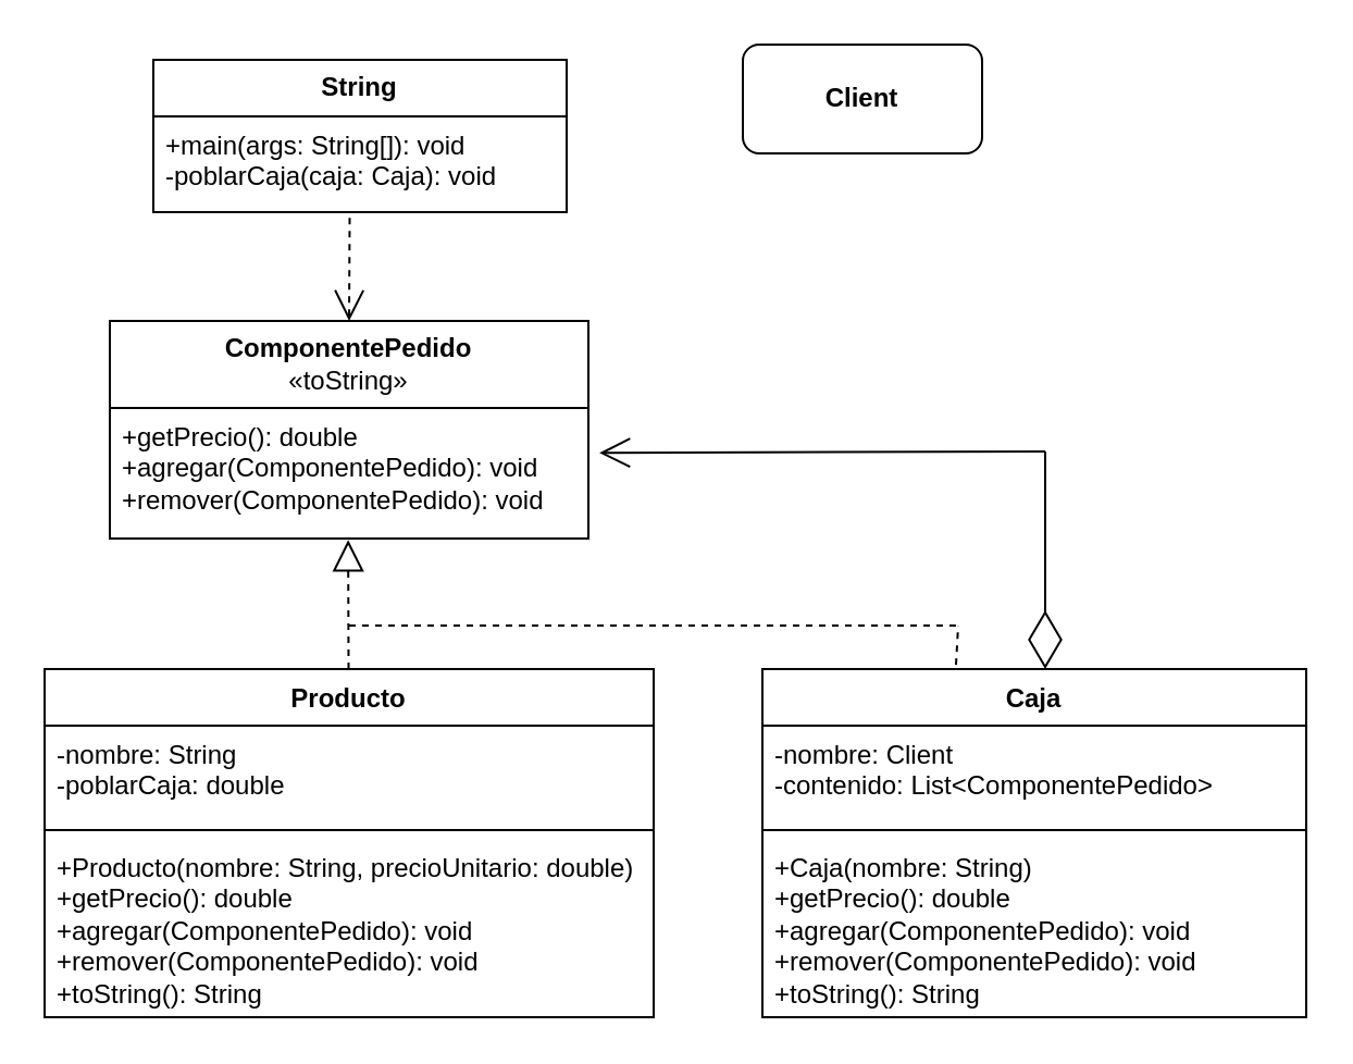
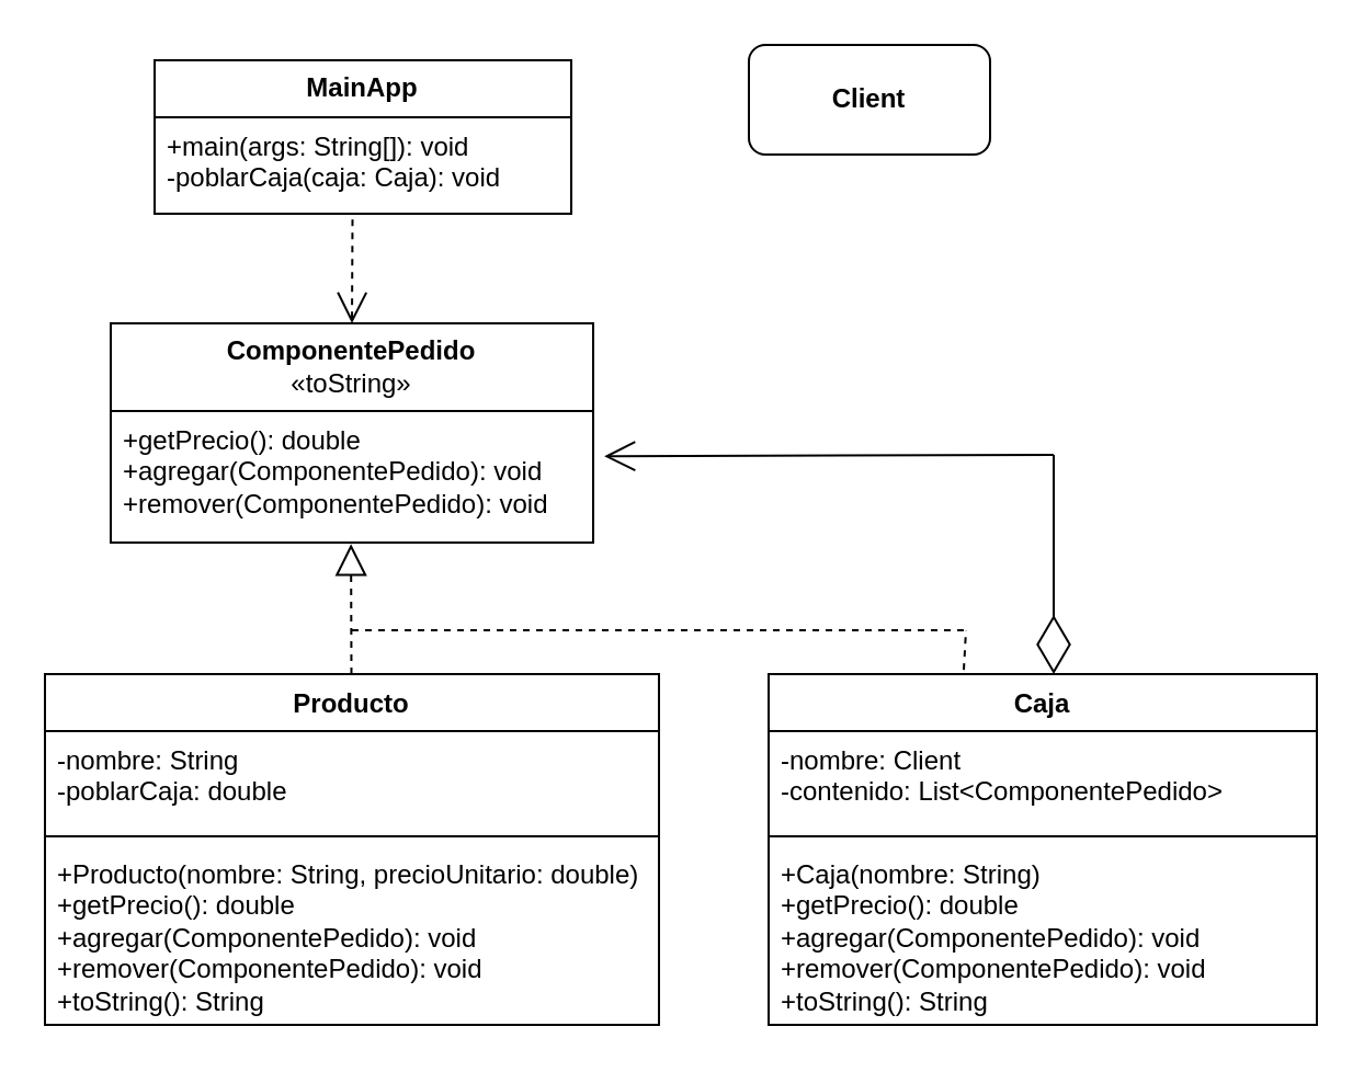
  <mxCell id="0" />
  <mxCell id="1" parent="0" />
  <mxCell id="2" value="&lt;div&gt;&lt;b&gt;ComponentePedido&lt;/b&gt;&lt;/div&gt;«toString»" style="swimlane;fontStyle=0;childLayout=stackLayout;horizontal=1;startSize=40;fillColor=none;horizontalStack=0;resizeParent=1;resizeParentMax=0;resizeLast=0;collapsible=1;marginBottom=0;whiteSpace=wrap;html=1;" vertex="1" parent="1"><mxGeometry x="50" y="147" width="220" height="100" as="geometry" /></mxCell>
  <mxCell id="3" value="&lt;div&gt;+getPrecio(): double&lt;/div&gt;&lt;div&gt;+agregar(ComponentePedido): void&lt;/div&gt;&lt;div&gt;&lt;span style=&quot;background-color: transparent; color: light-dark(rgb(0, 0, 0), rgb(255, 255, 255));&quot;&gt;+remover(ComponentePedido): void&lt;/span&gt;&lt;/div&gt;" style="text;strokeColor=none;fillColor=none;align=left;verticalAlign=top;spacingLeft=4;spacingRight=4;overflow=hidden;rotatable=0;points=[[0,0.5],[1,0.5]];portConstraint=eastwest;whiteSpace=wrap;html=1;" vertex="1" parent="2"><mxGeometry y="40" width="220" height="60" as="geometry" /></mxCell>
  <mxCell id="4" value="Caja" style="swimlane;fontStyle=1;align=center;verticalAlign=top;childLayout=stackLayout;horizontal=1;startSize=26;horizontalStack=0;resizeParent=1;resizeParentMax=0;resizeLast=0;collapsible=1;marginBottom=0;whiteSpace=wrap;html=1;" vertex="1" parent="1"><mxGeometry x="350" y="307" width="250" height="160" as="geometry" /></mxCell>
  <mxCell id="5" value="&lt;div&gt;-nombre: Client&lt;/div&gt;&lt;div&gt;-contenido: List&amp;lt;ComponentePedido&amp;gt;&lt;/div&gt;" style="text;strokeColor=none;fillColor=none;align=left;verticalAlign=top;spacingLeft=4;spacingRight=4;overflow=hidden;rotatable=0;points=[[0,0.5],[1,0.5]];portConstraint=eastwest;whiteSpace=wrap;html=1;" vertex="1" parent="4"><mxGeometry y="26" width="250" height="44" as="geometry" /></mxCell>
  <mxCell id="6" value="" style="line;strokeWidth=1;fillColor=none;align=left;verticalAlign=middle;spacingTop=-1;spacingLeft=3;spacingRight=3;rotatable=0;labelPosition=right;points=[];portConstraint=eastwest;strokeColor=inherit;" vertex="1" parent="4"><mxGeometry y="70" width="250" height="8" as="geometry" /></mxCell>
  <mxCell id="7" value="&lt;div&gt;+Caja(nombre: String)&lt;/div&gt;&lt;div&gt;+getPrecio(): double&lt;/div&gt;&lt;div&gt;+agregar(ComponentePedido): void&lt;/div&gt;&lt;div&gt;+remover(ComponentePedido): void&lt;/div&gt;&lt;div&gt;+toString(): String&lt;/div&gt;" style="text;strokeColor=none;fillColor=none;align=left;verticalAlign=top;spacingLeft=4;spacingRight=4;overflow=hidden;rotatable=0;points=[[0,0.5],[1,0.5]];portConstraint=eastwest;whiteSpace=wrap;html=1;" vertex="1" parent="4"><mxGeometry y="78" width="250" height="82" as="geometry" /></mxCell>
  <mxCell id="8" value="Producto" style="swimlane;fontStyle=1;align=center;verticalAlign=top;childLayout=stackLayout;horizontal=1;startSize=26;horizontalStack=0;resizeParent=1;resizeParentMax=0;resizeLast=0;collapsible=1;marginBottom=0;whiteSpace=wrap;html=1;" vertex="1" parent="1"><mxGeometry x="20" y="307" width="280" height="160" as="geometry" /></mxCell>
  <mxCell id="9" value="&lt;div&gt;-nombre: String&lt;/div&gt;&lt;div&gt;-poblarCaja: double&lt;/div&gt;" style="text;strokeColor=none;fillColor=none;align=left;verticalAlign=top;spacingLeft=4;spacingRight=4;overflow=hidden;rotatable=0;points=[[0,0.5],[1,0.5]];portConstraint=eastwest;whiteSpace=wrap;html=1;" vertex="1" parent="8"><mxGeometry y="26" width="280" height="44" as="geometry" /></mxCell>
  <mxCell id="10" value="" style="line;strokeWidth=1;fillColor=none;align=left;verticalAlign=middle;spacingTop=-1;spacingLeft=3;spacingRight=3;rotatable=0;labelPosition=right;points=[];portConstraint=eastwest;strokeColor=inherit;" vertex="1" parent="8"><mxGeometry y="70" width="280" height="8" as="geometry" /></mxCell>
  <mxCell id="11" value="&lt;div&gt;+Producto(nombre: String, precioUnitario: double)&lt;/div&gt;&lt;div&gt;+getPrecio(): double&lt;/div&gt;&lt;div&gt;+agregar(ComponentePedido): void&lt;/div&gt;&lt;div&gt;+remover(ComponentePedido): void&amp;nbsp;&lt;/div&gt;&lt;div&gt;+toString(): String&lt;/div&gt;" style="text;strokeColor=none;fillColor=none;align=left;verticalAlign=top;spacingLeft=4;spacingRight=4;overflow=hidden;rotatable=0;points=[[0,0.5],[1,0.5]];portConstraint=eastwest;whiteSpace=wrap;html=1;" vertex="1" parent="8"><mxGeometry y="78" width="280" height="82" as="geometry" /></mxCell>
- <mxCell id="12" value="&lt;b&gt;String&lt;/b&gt;" style="swimlane;fontStyle=0;childLayout=stackLayout;horizontal=1;startSize=26;fillColor=none;horizontalStack=0;resizeParent=1;resizeParentMax=0;resizeLast=0;collapsible=1;marginBottom=0;whiteSpace=wrap;html=1;" vertex="1" parent="1"><mxGeometry x="70" y="27" width="190" height="70" as="geometry" /></mxCell>
+ <mxCell id="12" value="&lt;b&gt;MainApp&lt;/b&gt;" style="swimlane;fontStyle=0;childLayout=stackLayout;horizontal=1;startSize=26;fillColor=none;horizontalStack=0;resizeParent=1;resizeParentMax=0;resizeLast=0;collapsible=1;marginBottom=0;whiteSpace=wrap;html=1;" vertex="1" parent="1"><mxGeometry x="70" y="27" width="190" height="70" as="geometry" /></mxCell>
  <mxCell id="13" value="&lt;div&gt;+main(args: String[]): void&lt;/div&gt;&lt;div&gt;-poblarCaja(caja: Caja): void&lt;/div&gt;" style="text;strokeColor=none;fillColor=none;align=left;verticalAlign=top;spacingLeft=4;spacingRight=4;overflow=hidden;rotatable=0;points=[[0,0.5],[1,0.5]];portConstraint=eastwest;whiteSpace=wrap;html=1;" vertex="1" parent="12"><mxGeometry y="26" width="190" height="44" as="geometry" /></mxCell>
  <mxCell id="14" value="&lt;b&gt;Client&lt;/b&gt;" style="html=1;whiteSpace=wrap;rounded=1;" vertex="1" parent="1"><mxGeometry x="341" y="20" width="110" height="50" as="geometry" /></mxCell>
  <mxCell id="15" value="" style="endArrow=block;dashed=1;endFill=0;endSize=12;html=1;rounded=0;entryX=0.498;entryY=1.011;entryDx=0;entryDy=0;entryPerimeter=0;" edge="1" parent="1" source="8" target="3"><mxGeometry width="160" relative="1" as="geometry"><mxPoint x="250" y="277" as="sourcePoint" /><mxPoint x="410" y="277" as="targetPoint" /></mxGeometry></mxCell>
  <mxCell id="16" value="" style="endArrow=none;dashed=1;html=1;rounded=0;" edge="1" parent="1"><mxGeometry width="50" height="50" relative="1" as="geometry"><mxPoint x="160" y="287" as="sourcePoint" /><mxPoint x="440" y="287" as="targetPoint" /></mxGeometry></mxCell>
  <mxCell id="17" value="" style="endArrow=none;dashed=1;html=1;rounded=0;exitX=0.356;exitY=-0.012;exitDx=0;exitDy=0;exitPerimeter=0;" edge="1" parent="1" source="4"><mxGeometry width="50" height="50" relative="1" as="geometry"><mxPoint x="310" y="297" as="sourcePoint" /><mxPoint x="440" y="287" as="targetPoint" /></mxGeometry></mxCell>
  <mxCell id="18" value="" style="endArrow=open;endSize=12;dashed=1;html=1;rounded=0;entryX=0.5;entryY=0;entryDx=0;entryDy=0;exitX=0.475;exitY=1.061;exitDx=0;exitDy=0;exitPerimeter=0;" edge="1" parent="1" source="13" target="2"><mxGeometry width="160" relative="1" as="geometry"><mxPoint x="351" y="55" as="sourcePoint" /><mxPoint x="270" y="55" as="targetPoint" /></mxGeometry></mxCell>
  <mxCell id="19" value="" style="endArrow=diamondThin;endFill=0;endSize=24;html=1;rounded=0;entryX=0.5;entryY=0;entryDx=0;entryDy=0;" edge="1" parent="1"><mxGeometry width="160" relative="1" as="geometry"><mxPoint x="480" y="207" as="sourcePoint" /><mxPoint x="480" y="307" as="targetPoint" /></mxGeometry></mxCell>
  <mxCell id="20" value="" style="endArrow=open;endFill=1;endSize=12;html=1;rounded=0;entryX=1.023;entryY=0.344;entryDx=0;entryDy=0;entryPerimeter=0;" edge="1" parent="1" target="3"><mxGeometry width="160" relative="1" as="geometry"><mxPoint x="480" y="207" as="sourcePoint" /><mxPoint x="370" y="167" as="targetPoint" /></mxGeometry></mxCell>
